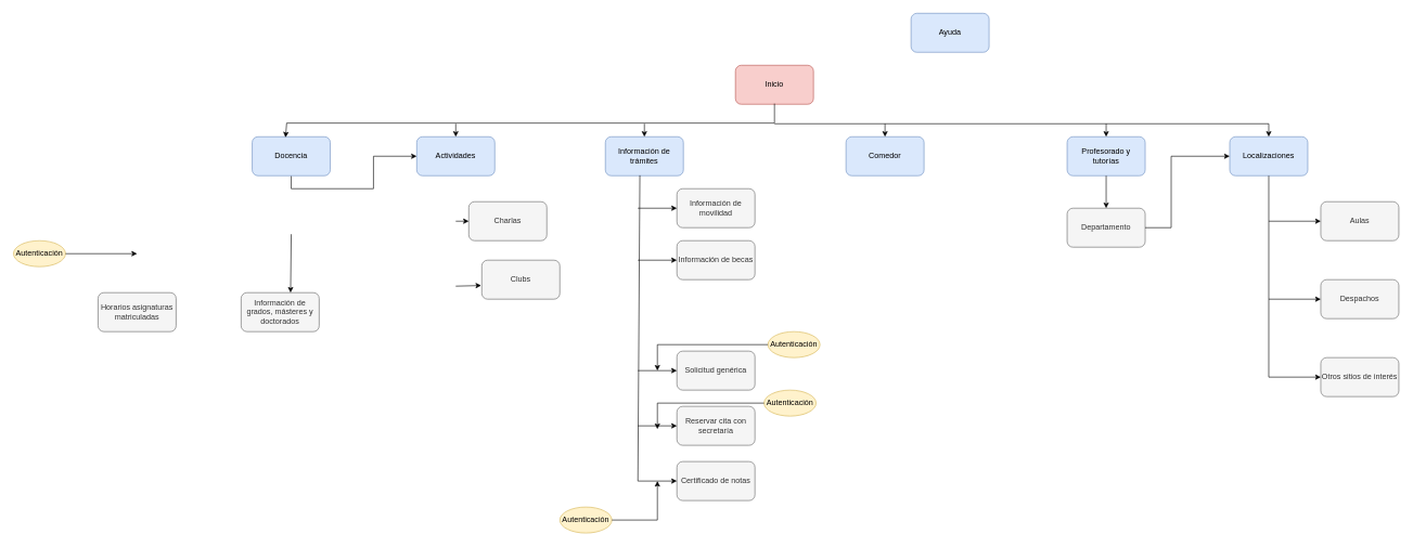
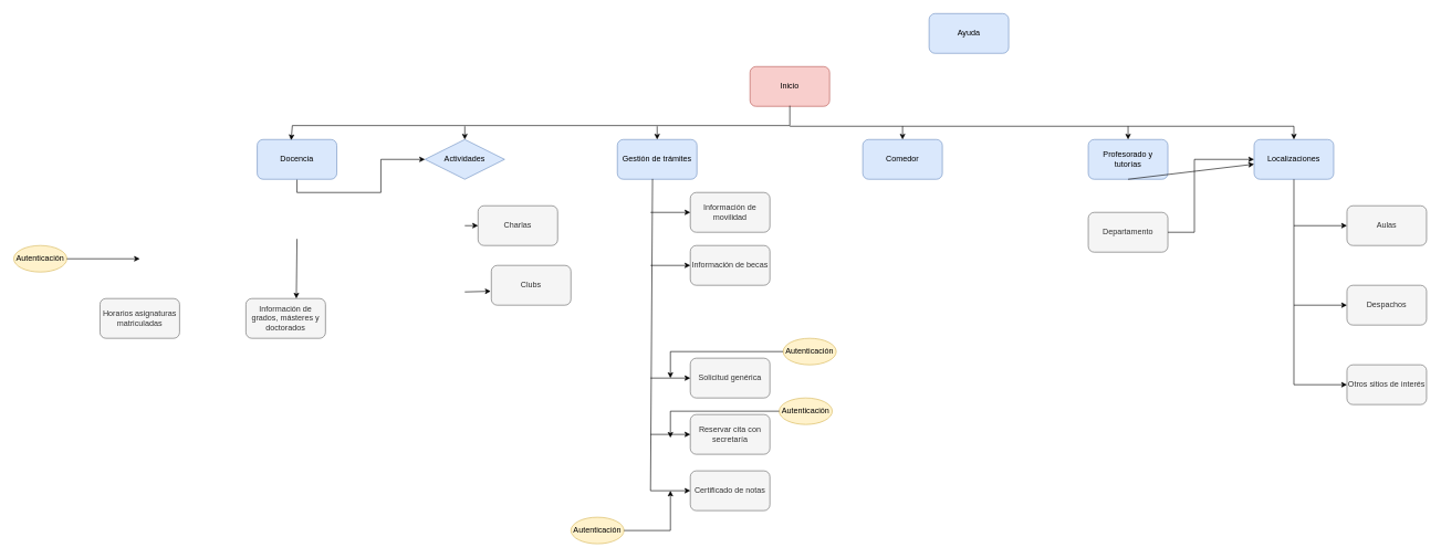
  <mxCell id="0" />
  <mxCell id="1" parent="0" />
  <mxCell id="2" value="Inicio" style="rounded=1;whiteSpace=wrap;html=1;fillColor=#f8cecc;strokeColor=#b85450;" parent="1" vertex="1"><mxGeometry x="1130" y="100" width="120" height="60" as="geometry" /></mxCell>
  <mxCell id="3" style="edgeStyle=orthogonalEdgeStyle;rounded=0;orthogonalLoop=1;jettySize=auto;html=1;exitX=0.5;exitY=1;exitDx=0;exitDy=0;" parent="1" source="4" target="9" edge="1"><mxGeometry relative="1" as="geometry" /></mxCell>
  <mxCell id="4" value="Docencia" style="rounded=1;whiteSpace=wrap;html=1;fillColor=#dae8fc;strokeColor=#6c8ebf;" parent="1" vertex="1"><mxGeometry x="387" y="210" width="120" height="60" as="geometry" /></mxCell>
- <mxCell id="5" value="Información de trámites" style="rounded=1;whiteSpace=wrap;html=1;fillColor=#dae8fc;strokeColor=#6c8ebf;" parent="1" vertex="1"><mxGeometry x="930" y="210" width="120" height="60" as="geometry" /></mxCell>
+ <mxCell id="5" value="Gestión de trámites" style="rounded=1;whiteSpace=wrap;html=1;fillColor=#dae8fc;strokeColor=#6c8ebf;" parent="1" vertex="1"><mxGeometry x="930" y="210" width="120" height="60" as="geometry" /></mxCell>
  <mxCell id="6" value="Comedor" style="rounded=1;whiteSpace=wrap;html=1;fillColor=#dae8fc;strokeColor=#6c8ebf;" parent="1" vertex="1"><mxGeometry x="1300" y="210" width="120" height="60" as="geometry" /></mxCell>
  <mxCell id="7" value="Profesorado y tutorías" style="rounded=1;whiteSpace=wrap;html=1;fillColor=#dae8fc;strokeColor=#6c8ebf;" parent="1" vertex="1"><mxGeometry x="1640" y="210" width="120" height="60" as="geometry" /></mxCell>
  <mxCell id="8" value="Localizaciones" style="rounded=1;whiteSpace=wrap;html=1;fillColor=#dae8fc;strokeColor=#6c8ebf;" parent="1" vertex="1"><mxGeometry x="1890" y="210" width="120" height="60" as="geometry" /></mxCell>
- <mxCell id="9" value="Actividades" style="rounded=1;whiteSpace=wrap;html=1;fillColor=#dae8fc;strokeColor=#6c8ebf;" parent="1" vertex="1"><mxGeometry x="640" y="210" width="120" height="60" as="geometry" /></mxCell>
+ <mxCell id="9" value="Actividades" style="rhombus;whiteSpace=wrap;html=1;fillColor=#dae8fc;strokeColor=#6c8ebf;" parent="1" vertex="1"><mxGeometry x="640" y="210" width="120" height="60" as="geometry" /></mxCell>
  <mxCell id="10" value="Ayuda" style="rounded=1;whiteSpace=wrap;html=1;fillColor=#dae8fc;strokeColor=#6c8ebf;" parent="1" vertex="1"><mxGeometry x="1400" y="20" width="120" height="60" as="geometry" /></mxCell>
  <mxCell id="11" value="Horarios asignaturas matriculadas" style="rounded=1;whiteSpace=wrap;html=1;fillColor=#f5f5f5;fontColor=#333333;strokeColor=#666666;" parent="1" vertex="1"><mxGeometry x="150" y="450" width="120" height="60" as="geometry" /></mxCell>
  <mxCell id="12" value="Autenticación" style="ellipse;whiteSpace=wrap;html=1;fillColor=#fff2cc;strokeColor=#d6b656;" parent="1" vertex="1"><mxGeometry x="20" y="370" width="80" height="40" as="geometry" /></mxCell>
  <mxCell id="13" value="" style="endArrow=classic;html=1;rounded=0;exitX=1;exitY=0.5;exitDx=0;exitDy=0;" parent="1" source="12" edge="1"><mxGeometry width="50" height="50" relative="1" as="geometry"><mxPoint x="620" y="250" as="sourcePoint" /><mxPoint x="210" y="390" as="targetPoint" /></mxGeometry></mxCell>
  <mxCell id="14" value="" style="endArrow=classic;html=1;rounded=0;exitX=0.5;exitY=1;exitDx=0;exitDy=0;entryX=0.427;entryY=0.017;entryDx=0;entryDy=0;entryPerimeter=0;" parent="1" target="4" edge="1"><mxGeometry width="50" height="50" relative="1" as="geometry"><mxPoint x="1190" y="159" as="sourcePoint" /><mxPoint x="447" y="209" as="targetPoint" /><Array as="points"><mxPoint x="1190" y="189" /><mxPoint x="440" y="189" /></Array></mxGeometry></mxCell>
  <mxCell id="15" value="" style="endArrow=classic;html=1;rounded=0;entryX=0.5;entryY=0;entryDx=0;entryDy=0;" parent="1" target="9" edge="1"><mxGeometry width="50" height="50" relative="1" as="geometry"><mxPoint x="700" y="190" as="sourcePoint" /><mxPoint x="880" y="200" as="targetPoint" /></mxGeometry></mxCell>
  <mxCell id="16" value="" style="endArrow=classic;html=1;rounded=0;entryX=0.5;entryY=0;entryDx=0;entryDy=0;" parent="1" target="5" edge="1"><mxGeometry width="50" height="50" relative="1" as="geometry"><mxPoint x="990" y="190" as="sourcePoint" /><mxPoint x="880" y="200" as="targetPoint" /></mxGeometry></mxCell>
  <mxCell id="17" value="Charlas" style="rounded=1;whiteSpace=wrap;html=1;fillColor=#f5f5f5;fontColor=#333333;strokeColor=#666666;" parent="1" vertex="1"><mxGeometry x="720" y="310" width="120" height="60" as="geometry" /></mxCell>
  <mxCell id="18" value="Clubs" style="rounded=1;whiteSpace=wrap;html=1;fillColor=#f5f5f5;fontColor=#333333;strokeColor=#666666;" parent="1" vertex="1"><mxGeometry x="740" y="400" width="120" height="60" as="geometry" /></mxCell>
  <mxCell id="19" value="" style="endArrow=classic;html=1;rounded=0;entryX=0;entryY=0.5;entryDx=0;entryDy=0;" parent="1" target="17" edge="1"><mxGeometry width="50" height="50" relative="1" as="geometry"><mxPoint x="700" y="340" as="sourcePoint" /><mxPoint x="920" y="300" as="targetPoint" /></mxGeometry></mxCell>
  <mxCell id="20" value="" style="endArrow=classic;html=1;rounded=0;entryX=-0.008;entryY=0.65;entryDx=0;entryDy=0;entryPerimeter=0;" parent="1" target="18" edge="1"><mxGeometry width="50" height="50" relative="1" as="geometry"><mxPoint x="700" y="440" as="sourcePoint" /><mxPoint x="920" y="300" as="targetPoint" /></mxGeometry></mxCell>
  <mxCell id="21" value="Departamento" style="rounded=1;whiteSpace=wrap;html=1;fillColor=#f5f5f5;fontColor=#333333;strokeColor=#666666;" parent="1" vertex="1"><mxGeometry x="1640" y="320" width="120" height="60" as="geometry" /></mxCell>
- <mxCell id="22" value="" style="endArrow=classic;html=1;rounded=0;exitX=0.5;exitY=1;exitDx=0;exitDy=0;entryX=0.5;entryY=0;entryDx=0;entryDy=0;" parent="1" source="7" target="21" edge="1"><mxGeometry width="50" height="50" relative="1" as="geometry"><mxPoint x="1570" y="350" as="sourcePoint" /><mxPoint x="1620" y="300" as="targetPoint" /></mxGeometry></mxCell>
+ <mxCell id="22" value="" style="endArrow=classic;html=1;rounded=0;exitX=0.5;exitY=1;exitDx=0;exitDy=0;" parent="1" source="7" target="8" edge="1"><mxGeometry width="50" height="50" relative="1" as="geometry"><mxPoint x="1570" y="350" as="sourcePoint" /><mxPoint x="1620" y="300" as="targetPoint" /></mxGeometry></mxCell>
  <mxCell id="23" value="" style="endArrow=classic;html=1;rounded=0;entryX=0.5;entryY=0;entryDx=0;entryDy=0;" parent="1" target="8" edge="1"><mxGeometry width="50" height="50" relative="1" as="geometry"><mxPoint x="1190" y="190" as="sourcePoint" /><mxPoint x="1600" y="300" as="targetPoint" /><Array as="points"><mxPoint x="1950" y="190" /></Array></mxGeometry></mxCell>
  <mxCell id="24" value="" style="endArrow=classic;html=1;rounded=0;entryX=0.5;entryY=0;entryDx=0;entryDy=0;" parent="1" target="6" edge="1"><mxGeometry width="50" height="50" relative="1" as="geometry"><mxPoint x="1360" y="190" as="sourcePoint" /><mxPoint x="1600" y="300" as="targetPoint" /></mxGeometry></mxCell>
  <mxCell id="25" value="" style="endArrow=classic;html=1;rounded=0;entryX=0.5;entryY=0;entryDx=0;entryDy=0;" parent="1" target="7" edge="1"><mxGeometry width="50" height="50" relative="1" as="geometry"><mxPoint x="1700" y="190" as="sourcePoint" /><mxPoint x="1600" y="300" as="targetPoint" /></mxGeometry></mxCell>
  <mxCell id="26" value="Información de movilidad" style="rounded=1;whiteSpace=wrap;html=1;fillColor=#f5f5f5;fontColor=#333333;strokeColor=#666666;" parent="1" vertex="1"><mxGeometry x="1040" y="290" width="120" height="60" as="geometry" /></mxCell>
  <mxCell id="27" value="Información de becas" style="rounded=1;whiteSpace=wrap;html=1;fillColor=#f5f5f5;fontColor=#333333;strokeColor=#666666;" parent="1" vertex="1"><mxGeometry x="1040" y="370" width="120" height="60" as="geometry" /></mxCell>
  <mxCell id="28" value="Información de grados, másteres y doctorados" style="rounded=1;whiteSpace=wrap;html=1;fillColor=#f5f5f5;fontColor=#333333;strokeColor=#666666;" parent="1" vertex="1"><mxGeometry x="370" y="450" width="120" height="60" as="geometry" /></mxCell>
  <mxCell id="29" value="Solicitud genérica" style="rounded=1;whiteSpace=wrap;html=1;fillColor=#f5f5f5;fontColor=#333333;strokeColor=#666666;" parent="1" vertex="1"><mxGeometry x="1040" y="540" width="120" height="60" as="geometry" /></mxCell>
  <mxCell id="30" value="Certificado de notas" style="rounded=1;whiteSpace=wrap;html=1;fillColor=#f5f5f5;fontColor=#333333;strokeColor=#666666;" parent="1" vertex="1"><mxGeometry x="1040" y="710" width="120" height="60" as="geometry" /></mxCell>
  <mxCell id="31" value="Reservar cita con secretaría" style="rounded=1;whiteSpace=wrap;html=1;fillColor=#f5f5f5;fontColor=#333333;strokeColor=#666666;" parent="1" vertex="1"><mxGeometry x="1040" y="625" width="120" height="60" as="geometry" /></mxCell>
  <mxCell id="32" value="" style="endArrow=classic;html=1;rounded=0;exitX=0.442;exitY=0.99;exitDx=0;exitDy=0;exitPerimeter=0;entryX=0;entryY=0.5;entryDx=0;entryDy=0;" parent="1" source="5" target="30" edge="1"><mxGeometry width="50" height="50" relative="1" as="geometry"><mxPoint x="1200" y="530" as="sourcePoint" /><mxPoint x="1250" y="480" as="targetPoint" /><Array as="points"><mxPoint x="980" y="740" /></Array></mxGeometry></mxCell>
  <mxCell id="33" value="" style="endArrow=classic;html=1;rounded=0;entryX=0;entryY=0.5;entryDx=0;entryDy=0;" parent="1" target="26" edge="1"><mxGeometry width="50" height="50" relative="1" as="geometry"><mxPoint x="980" y="320" as="sourcePoint" /><mxPoint x="1250" y="480" as="targetPoint" /></mxGeometry></mxCell>
  <mxCell id="34" value="" style="endArrow=classic;html=1;rounded=0;entryX=0;entryY=0.5;entryDx=0;entryDy=0;" parent="1" target="27" edge="1"><mxGeometry width="50" height="50" relative="1" as="geometry"><mxPoint x="980" y="400" as="sourcePoint" /><mxPoint x="1250" y="480" as="targetPoint" /></mxGeometry></mxCell>
  <mxCell id="35" value="" style="endArrow=classic;html=1;rounded=0;" parent="1" edge="1"><mxGeometry width="50" height="50" relative="1" as="geometry"><mxPoint x="447" y="360" as="sourcePoint" /><mxPoint x="446" y="450" as="targetPoint" /></mxGeometry></mxCell>
  <mxCell id="36" value="" style="endArrow=classic;html=1;rounded=0;entryX=0;entryY=0.5;entryDx=0;entryDy=0;" parent="1" target="29" edge="1"><mxGeometry width="50" height="50" relative="1" as="geometry"><mxPoint x="980" y="570" as="sourcePoint" /><mxPoint x="1250" y="480" as="targetPoint" /></mxGeometry></mxCell>
  <mxCell id="37" value="" style="endArrow=classic;html=1;rounded=0;entryX=0;entryY=0.5;entryDx=0;entryDy=0;" parent="1" target="31" edge="1"><mxGeometry width="50" height="50" relative="1" as="geometry"><mxPoint x="980" y="655" as="sourcePoint" /><mxPoint x="1250" y="480" as="targetPoint" /></mxGeometry></mxCell>
  <mxCell id="38" value="Autenticación" style="ellipse;whiteSpace=wrap;html=1;fillColor=#fff2cc;strokeColor=#d6b656;" parent="1" vertex="1"><mxGeometry x="860" y="780" width="80" height="40" as="geometry" /></mxCell>
  <mxCell id="39" value="Autenticación" style="ellipse;whiteSpace=wrap;html=1;fillColor=#fff2cc;strokeColor=#d6b656;" parent="1" vertex="1"><mxGeometry x="1174" y="600" width="80" height="40" as="geometry" /></mxCell>
  <mxCell id="40" value="Autenticación" style="ellipse;whiteSpace=wrap;html=1;fillColor=#fff2cc;strokeColor=#d6b656;" parent="1" vertex="1"><mxGeometry x="1180" y="510" width="80" height="40" as="geometry" /></mxCell>
  <mxCell id="41" value="" style="endArrow=classic;html=1;rounded=0;exitX=1;exitY=0.5;exitDx=0;exitDy=0;" parent="1" source="38" edge="1"><mxGeometry width="50" height="50" relative="1" as="geometry"><mxPoint x="620" y="690" as="sourcePoint" /><mxPoint x="1010" y="740" as="targetPoint" /><Array as="points"><mxPoint x="1010" y="800" /></Array></mxGeometry></mxCell>
  <mxCell id="42" value="" style="endArrow=classic;html=1;rounded=0;exitX=0;exitY=0.5;exitDx=0;exitDy=0;" parent="1" source="39" edge="1"><mxGeometry width="50" height="50" relative="1" as="geometry"><mxPoint x="620" y="690" as="sourcePoint" /><mxPoint x="1010" y="660" as="targetPoint" /><Array as="points"><mxPoint x="1010" y="620" /></Array></mxGeometry></mxCell>
  <mxCell id="43" value="" style="endArrow=classic;html=1;rounded=0;exitX=0;exitY=0.5;exitDx=0;exitDy=0;" parent="1" source="40" edge="1"><mxGeometry width="50" height="50" relative="1" as="geometry"><mxPoint x="830" y="690" as="sourcePoint" /><mxPoint x="1010" y="570" as="targetPoint" /><Array as="points"><mxPoint x="1010" y="530" /></Array></mxGeometry></mxCell>
  <mxCell id="44" value="Aulas" style="rounded=1;whiteSpace=wrap;html=1;fillColor=#f5f5f5;fontColor=#333333;strokeColor=#666666;" parent="1" vertex="1"><mxGeometry x="2030" y="310" width="120" height="60" as="geometry" /></mxCell>
  <mxCell id="45" value="Despachos" style="rounded=1;whiteSpace=wrap;html=1;fillColor=#f5f5f5;fontColor=#333333;strokeColor=#666666;" parent="1" vertex="1"><mxGeometry x="2030" y="430" width="120" height="60" as="geometry" /></mxCell>
  <mxCell id="46" value="Otros sitios de interés" style="rounded=1;whiteSpace=wrap;html=1;fillColor=#f5f5f5;fontColor=#333333;strokeColor=#666666;" parent="1" vertex="1"><mxGeometry x="2030" y="550" width="120" height="60" as="geometry" /></mxCell>
  <mxCell id="47" value="" style="endArrow=classic;html=1;rounded=0;exitX=0.5;exitY=1;exitDx=0;exitDy=0;entryX=0;entryY=0.5;entryDx=0;entryDy=0;" parent="1" source="8" target="46" edge="1"><mxGeometry width="50" height="50" relative="1" as="geometry"><mxPoint x="1760" y="320" as="sourcePoint" /><mxPoint x="1810" y="270" as="targetPoint" /><Array as="points"><mxPoint x="1950" y="580" /></Array></mxGeometry></mxCell>
  <mxCell id="48" value="" style="endArrow=classic;html=1;rounded=0;entryX=0;entryY=0.5;entryDx=0;entryDy=0;" parent="1" target="45" edge="1"><mxGeometry width="50" height="50" relative="1" as="geometry"><mxPoint x="1950" y="460" as="sourcePoint" /><mxPoint x="1810" y="270" as="targetPoint" /></mxGeometry></mxCell>
  <mxCell id="49" value="" style="endArrow=classic;html=1;rounded=0;entryX=0;entryY=0.5;entryDx=0;entryDy=0;" parent="1" target="44" edge="1"><mxGeometry width="50" height="50" relative="1" as="geometry"><mxPoint x="1950" y="340" as="sourcePoint" /><mxPoint x="1810" y="270" as="targetPoint" /></mxGeometry></mxCell>
  <mxCell id="50" value="" style="endArrow=classic;html=1;rounded=0;exitX=1;exitY=0.5;exitDx=0;exitDy=0;entryX=0;entryY=0.5;entryDx=0;entryDy=0;" edge="1" parent="1" source="21" target="8"><mxGeometry width="50" height="50" relative="1" as="geometry"><mxPoint x="1650" y="390" as="sourcePoint" /><mxPoint x="1700" y="340" as="targetPoint" /><Array as="points"><mxPoint x="1800" y="350" /><mxPoint x="1800" y="240" /></Array></mxGeometry></mxCell>
